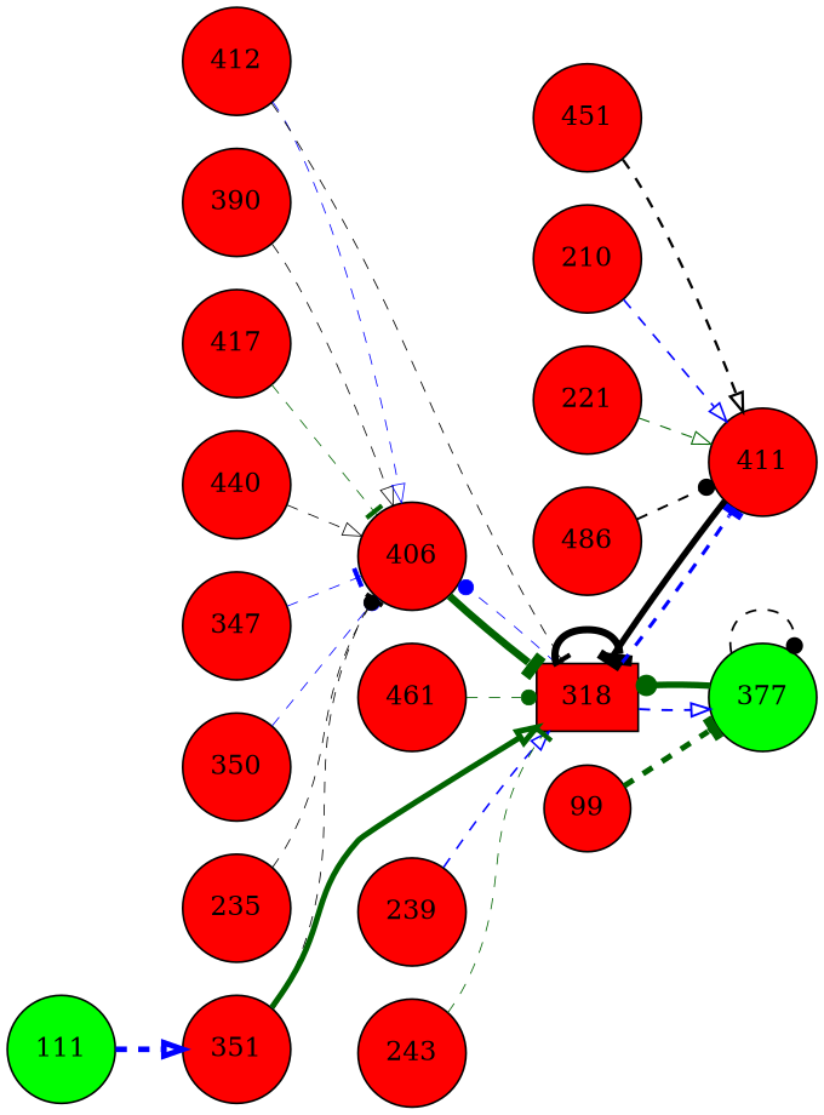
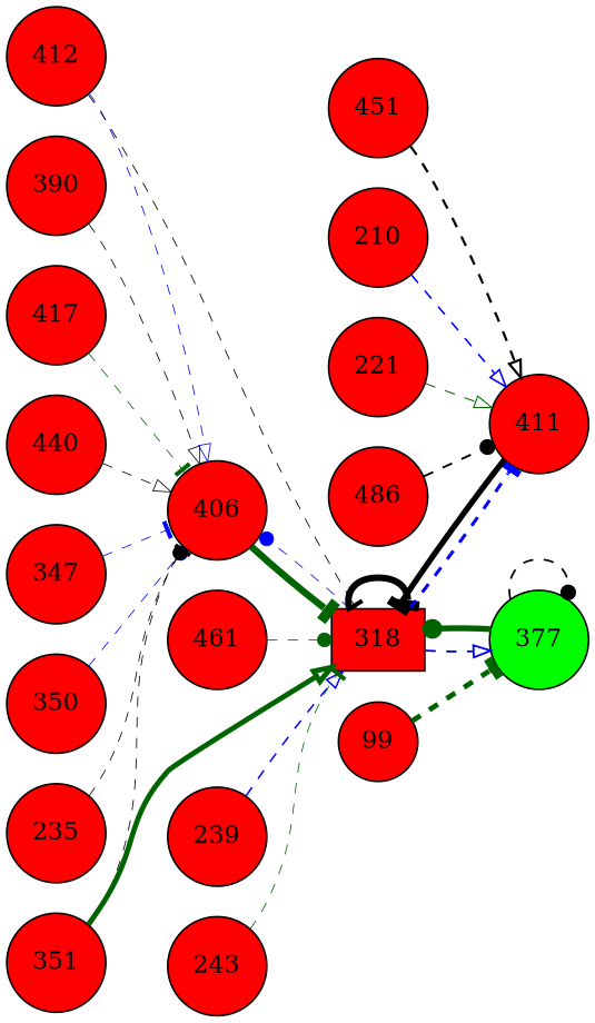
  digraph {
    rankdir=LR
    node [fillcolor="#fe0000" shape=circle style=filled]
    edge [color=black penwidth=0.50 style=dashed arrowhead=onormal]
    n1 [label=390]
    n2 [label=406]
    n3 [label=318 shape=box]
    n4 [label=411]
    n5 [label=412]
    n6 [label=417]
    n7 [label=440]
    n8 [fillcolor="#00fe00" label=377]
    n9 [label=451]
    n10 [label=461]
    n11 [label=210]
    n12 [label=347]
    n13 [label=221]
    n14 [label=350]
    n15 [label=351]
    n16 [label=99]
    n17 [label=486]
    n18 [label=235]
    n19 [label=239]
-   n20 [fillcolor="#00fe00" label=111]
    n21 [label=243]
    n1 -> n2
    n2 -> n3 [color=darkgreen penwidth=4.00 arrowhead=tee style=""]
    n3 -> n2 [color=blue arrowhead=dot]
    n3 -> n3 [penwidth=3.85 arrowhead=tee style=""]
    n3 -> n4 [color=blue penwidth=1.91 arrowhead=tee]
    n3 -> n8 [color=blue penwidth=1.17]
    n4 -> n3 [penwidth=3.34 arrowhead=tee style=""]
    n5 -> n2 [color=blue]
    n5 -> n3 [penwidth=0.52 arrowhead=tee]
    n6 -> n2 [color=darkgreen arrowhead=tee]
    n7 -> n2
    n8 -> n3 [color=darkgreen penwidth=3.44 arrowhead=dot style=""]
    n8 -> n8 [penwidth=1.09 arrowhead=dot]
    n9 -> n4 [penwidth=1.41]
    n10 -> n3 [color=darkgreen arrowhead=dot]
    n11 -> n4 [color=blue penwidth=0.99]
    n12 -> n2 [color=blue arrowhead=tee]
    n13 -> n4 [color=darkgreen penwidth=0.66]
    n14 -> n2 [color=blue arrowhead=dot]
    n15 -> n2 [penwidth=0.51 arrowhead=dot]
    n15 -> n3 [color=darkgreen penwidth=3.03 style=""]
    n16 -> n8 [color=darkgreen penwidth=3.00 arrowhead=tee]
    n17 -> n4 [penwidth=1.19 arrowhead=dot]
    n18 -> n2 [arrowhead=tee]
    n19 -> n3 [color=blue penwidth=0.95]
-   n20 -> n15 [color=blue penwidth=3.00]
    n21 -> n3 [color=darkgreen arrowhead=tee]
  }
